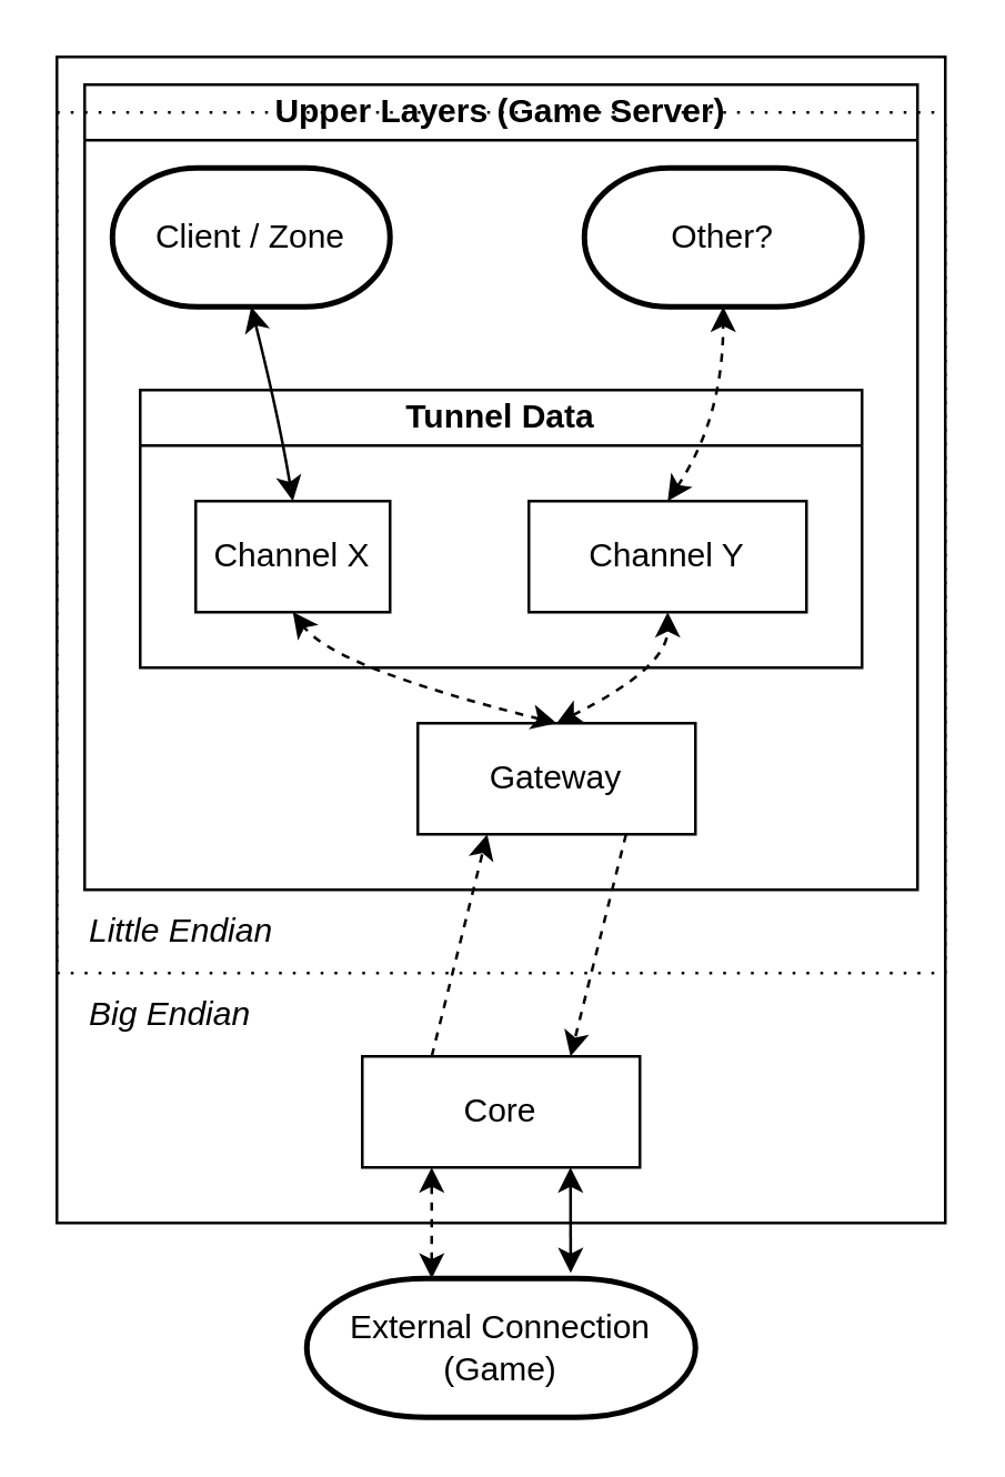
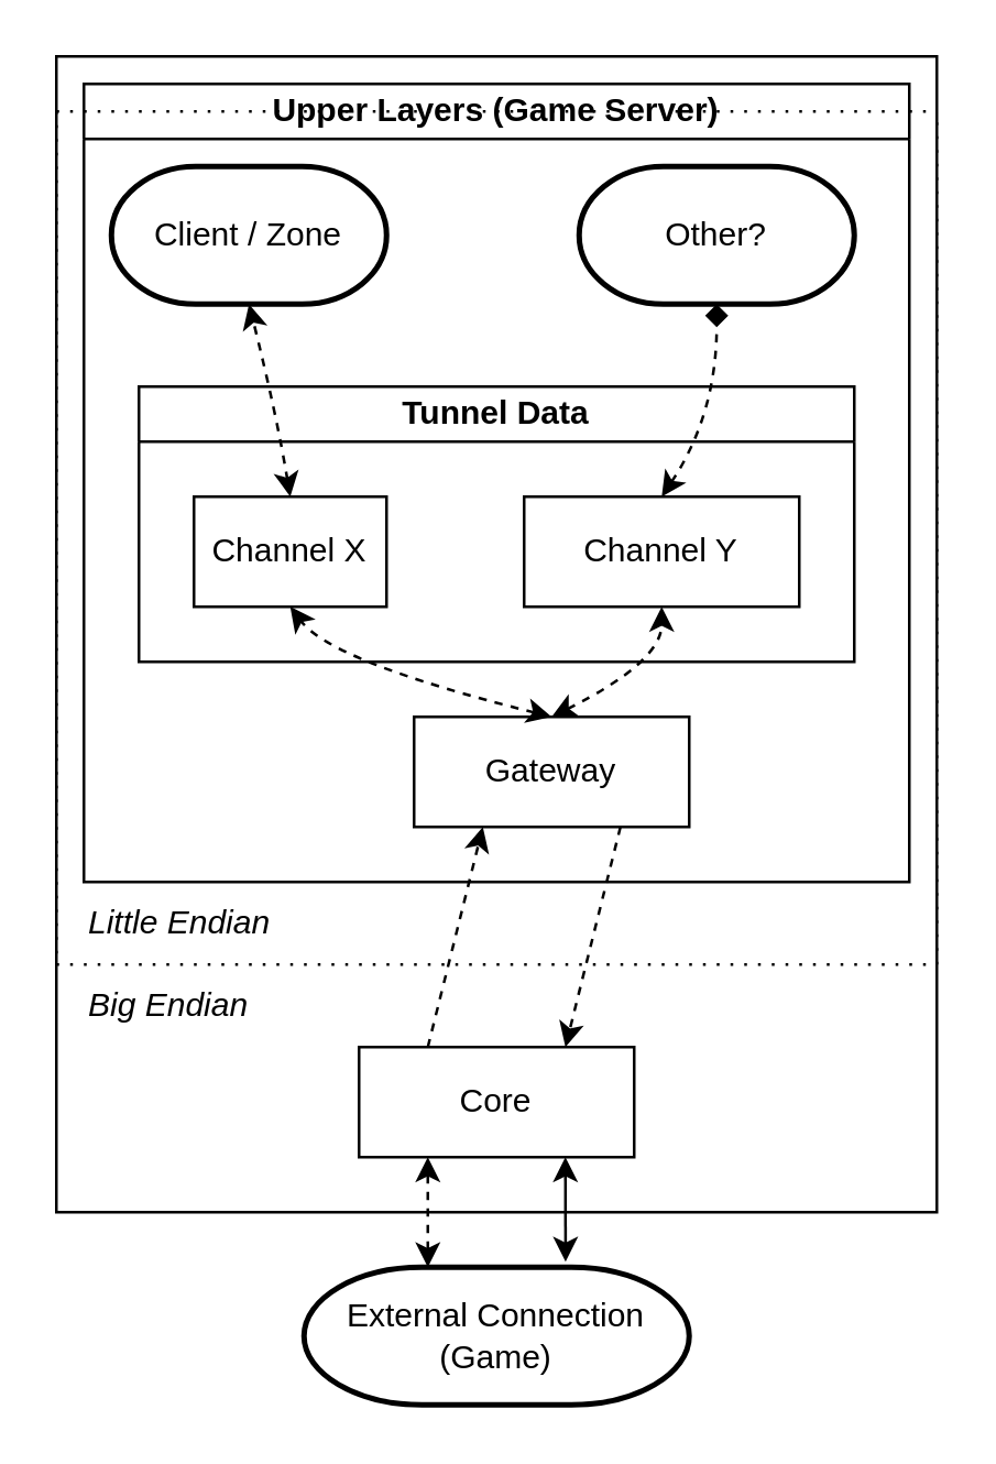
  <mxCell id="0" />
  <mxCell id="1" parent="0" />
  <mxCell id="2" value="" style="group;strokeColor=default;fontFamily=Helvetica;perimeterSpacing=3;container=0;" parent="1" vertex="1" connectable="0"><mxGeometry x="20" y="20" width="320" height="420" as="geometry" /></mxCell>
  <mxCell id="3" value="External Connection&lt;br&gt;(Game)" style="strokeWidth=2;html=1;shape=mxgraph.flowchart.terminator;whiteSpace=wrap;labelBackgroundColor=none;rounded=0;fontFamily=Helvetica;container=0;" parent="1" vertex="1"><mxGeometry x="110" y="460" width="140" height="50" as="geometry" /></mxCell>
  <mxCell id="4" value="" style="endArrow=classic;startArrow=classic;html=1;rounded=0;entryX=0.75;entryY=1;entryDx=0;entryDy=0;labelBackgroundColor=none;fontColor=default;fontFamily=Helvetica;exitX=0.679;exitY=-0.04;exitDx=0;exitDy=0;exitPerimeter=0;" parent="1" source="3" target="7" edge="1"><mxGeometry width="50" height="50" relative="1" as="geometry"><mxPoint x="205" y="450" as="sourcePoint" /><mxPoint x="260" y="340" as="targetPoint" /></mxGeometry></mxCell>
  <mxCell id="5" value="" style="endArrow=classic;startArrow=classic;html=1;rounded=0;entryX=0.25;entryY=1;entryDx=0;entryDy=0;dashed=1;labelBackgroundColor=none;fontColor=default;fontFamily=Helvetica;" parent="1" target="7" edge="1"><mxGeometry width="50" height="50" relative="1" as="geometry"><mxPoint x="155" y="460" as="sourcePoint" /><mxPoint x="180" y="470" as="targetPoint" /></mxGeometry></mxCell>
  <mxCell id="6" value="Upper Layers (Game Server)" style="swimlane;whiteSpace=wrap;html=1;startSize=20;rounded=0;labelBackgroundColor=none;container=0;fontFamily=Helvetica;" parent="1" vertex="1"><mxGeometry x="30" y="30" width="300" height="290" as="geometry" /></mxCell>
  <mxCell id="7" value="Core" style="rounded=0;whiteSpace=wrap;html=1;labelBackgroundColor=none;container=0;fontFamily=Helvetica;" parent="1" vertex="1"><mxGeometry x="130" y="380" width="100" height="40" as="geometry" /></mxCell>
  <mxCell id="8" value="Gateway" style="rounded=0;whiteSpace=wrap;html=1;labelBackgroundColor=none;container=0;fontFamily=Helvetica;" parent="1" vertex="1"><mxGeometry x="150" y="260" width="100" height="40" as="geometry" /></mxCell>
  <mxCell id="9" value="" style="endArrow=classic;html=1;entryX=0.25;entryY=1;entryDx=0;entryDy=0;dashed=1;shadow=0;exitX=0.25;exitY=0;exitDx=0;exitDy=0;labelBackgroundColor=none;fontColor=default;curved=1;rounded=0;fontFamily=Helvetica;" parent="1" source="7" target="8" edge="1"><mxGeometry width="50" height="50" relative="1" as="geometry"><mxPoint x="120" y="420" as="sourcePoint" /><mxPoint x="160" y="280" as="targetPoint" /><Array as="points" /></mxGeometry></mxCell>
  <mxCell id="10" value="" style="endArrow=classic;html=1;dashed=1;entryX=0.75;entryY=0;entryDx=0;entryDy=0;labelBackgroundColor=none;fontColor=default;exitX=0.75;exitY=1;exitDx=0;exitDy=0;curved=1;rounded=0;fontFamily=Helvetica;" parent="1" source="8" target="7" edge="1"><mxGeometry width="50" height="50" relative="1" as="geometry"><mxPoint x="260" y="260" as="sourcePoint" /><mxPoint x="240" y="420" as="targetPoint" /><Array as="points" /></mxGeometry></mxCell>
  <mxCell id="11" value="Tunnel Data" style="swimlane;whiteSpace=wrap;html=1;startSize=20;labelBackgroundColor=none;rounded=0;container=0;fontFamily=Helvetica;" parent="1" vertex="1"><mxGeometry x="50" y="140" width="260" height="100" as="geometry" /></mxCell>
  <mxCell id="12" value="" style="endArrow=classic;startArrow=classic;html=1;entryX=0.5;entryY=1;entryDx=0;entryDy=0;exitX=0.5;exitY=0;exitDx=0;exitDy=0;dashed=1;labelBackgroundColor=none;fontColor=default;curved=1;rounded=0;fontFamily=Helvetica;" parent="1" source="8" target="18" edge="1"><mxGeometry width="50" height="50" relative="1" as="geometry"><mxPoint x="20" y="310" as="sourcePoint" /><mxPoint x="70" y="260" as="targetPoint" /><Array as="points"><mxPoint x="120" y="240" /></Array></mxGeometry></mxCell>
  <mxCell id="13" value="" style="endArrow=classic;startArrow=classic;html=1;entryX=0.5;entryY=1;entryDx=0;entryDy=0;exitX=0.5;exitY=0;exitDx=0;exitDy=0;dashed=1;labelBackgroundColor=none;fontColor=default;curved=1;rounded=0;fontFamily=Helvetica;" parent="1" source="8" target="19" edge="1"><mxGeometry width="50" height="50" relative="1" as="geometry"><mxPoint x="20" y="310" as="sourcePoint" /><mxPoint x="70" y="260" as="targetPoint" /><Array as="points"><mxPoint x="240" y="240" /></Array></mxGeometry></mxCell>
  <mxCell id="14" value="Client / Zone" style="strokeWidth=2;html=1;shape=mxgraph.flowchart.terminator;whiteSpace=wrap;labelBackgroundColor=none;rounded=0;container=0;fontFamily=Helvetica;" parent="1" vertex="1"><mxGeometry x="40" y="60" width="100" height="50" as="geometry" /></mxCell>
  <mxCell id="15" value="Other?" style="strokeWidth=2;html=1;shape=mxgraph.flowchart.terminator;whiteSpace=wrap;labelBackgroundColor=none;rounded=0;container=0;fontFamily=Helvetica;" parent="1" vertex="1"><mxGeometry x="210" y="60" width="100" height="50" as="geometry" /></mxCell>
- <mxCell id="16" value="" style="endArrow=classic;startArrow=classic;html=1;entryX=0.5;entryY=1;entryDx=0;entryDy=0;entryPerimeter=0;exitX=0.5;exitY=0;exitDx=0;exitDy=0;dashed=0;labelBackgroundColor=none;fontColor=default;curved=1;rounded=0;fontFamily=Helvetica;" parent="1" source="18" target="14" edge="1"><mxGeometry width="50" height="50" relative="1" as="geometry"><mxPoint x="180" y="140" as="sourcePoint" /><mxPoint x="230" y="90" as="targetPoint" /><Array as="points"><mxPoint x="100" y="150" /></Array></mxGeometry></mxCell>
- <mxCell id="17" value="" style="endArrow=classic;startArrow=classic;html=1;entryX=0.5;entryY=1;entryDx=0;entryDy=0;entryPerimeter=0;exitX=0.5;exitY=0;exitDx=0;exitDy=0;dashed=1;labelBackgroundColor=none;fontColor=default;curved=1;rounded=0;fontFamily=Helvetica;" parent="1" source="19" target="15" edge="1"><mxGeometry width="50" height="50" relative="1" as="geometry"><mxPoint x="180" y="140" as="sourcePoint" /><mxPoint x="230" y="90" as="targetPoint" /><Array as="points"><mxPoint x="260" y="150" /></Array></mxGeometry></mxCell>
+ <mxCell id="16" value="" style="endArrow=classic;startArrow=classic;html=1;entryX=0.5;entryY=1;entryDx=0;entryDy=0;entryPerimeter=0;exitX=0.5;exitY=0;exitDx=0;exitDy=0;dashed=1;labelBackgroundColor=none;fontColor=default;curved=1;rounded=0;fontFamily=Helvetica;" parent="1" source="18" target="14" edge="1"><mxGeometry width="50" height="50" relative="1" as="geometry"><mxPoint x="180" y="140" as="sourcePoint" /><mxPoint x="230" y="90" as="targetPoint" /><Array as="points"><mxPoint x="100" y="150" /></Array></mxGeometry></mxCell>
+ <mxCell id="17" value="" style="endArrow=diamond;startArrow=classic;html=1;entryX=0.5;entryY=1;entryDx=0;entryDy=0;entryPerimeter=0;exitX=0.5;exitY=0;exitDx=0;exitDy=0;dashed=1;labelBackgroundColor=none;fontColor=default;curved=1;rounded=0;fontFamily=Helvetica;" parent="1" source="19" target="15" edge="1"><mxGeometry width="50" height="50" relative="1" as="geometry"><mxPoint x="180" y="140" as="sourcePoint" /><mxPoint x="230" y="90" as="targetPoint" /><Array as="points"><mxPoint x="260" y="150" /></Array></mxGeometry></mxCell>
  <mxCell id="18" value="Channel X" style="rounded=0;whiteSpace=wrap;html=1;labelBackgroundColor=none;container=0;fontFamily=Helvetica;" parent="1" vertex="1"><mxGeometry x="70" y="180" width="70" height="40" as="geometry" /></mxCell>
  <mxCell id="19" value="Channel Y" style="rounded=0;whiteSpace=wrap;html=1;labelBackgroundColor=none;container=0;fontFamily=Helvetica;" parent="1" vertex="1"><mxGeometry x="190" y="180" width="100" height="40" as="geometry" /></mxCell>
  <mxCell id="20" value="" style="swimlane;startSize=0;fontFamily=Helvetica;fontSize=11;container=0;dashed=1;dashPattern=1 4;" parent="1" vertex="1"><mxGeometry x="20" y="40" width="320" height="310" as="geometry" /></mxCell>
  <mxCell id="21" value="Little Endian" style="text;html=1;strokeColor=none;fillColor=none;align=left;verticalAlign=middle;whiteSpace=wrap;rounded=0;fontStyle=2" parent="1" vertex="1"><mxGeometry x="30" y="320" width="80" height="30" as="geometry" /></mxCell>
  <mxCell id="22" value="Big Endian" style="text;html=1;strokeColor=none;fillColor=none;align=left;verticalAlign=middle;whiteSpace=wrap;rounded=0;fontStyle=2" parent="1" vertex="1"><mxGeometry x="30" y="350" width="80" height="30" as="geometry" /></mxCell>
